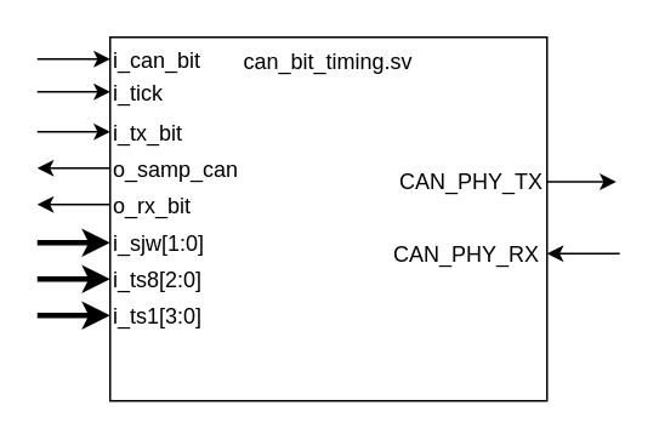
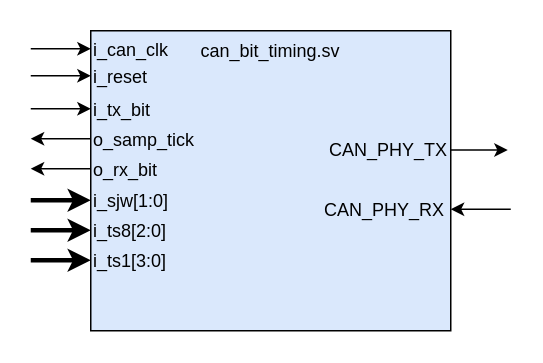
  <mxCell id="0" />
  <mxCell id="1" parent="0" />
  <mxCell id="2" value="" style="endArrow=classic;html=1;" parent="1" edge="1"><mxGeometry width="50" height="50" relative="1" as="geometry"><mxPoint x="298" y="99.5" as="sourcePoint" /><mxPoint x="338" y="99.5" as="targetPoint" /></mxGeometry></mxCell>
  <mxCell id="3" value="" style="endArrow=classic;html=1;" parent="1" edge="1"><mxGeometry width="50" height="50" relative="1" as="geometry"><mxPoint x="60" y="92" as="sourcePoint" /><mxPoint x="20" y="92" as="targetPoint" /><Array as="points"><mxPoint x="40" y="92" /></Array></mxGeometry></mxCell>
  <mxCell id="4" value="" style="endArrow=classic;html=1;" parent="1" edge="1"><mxGeometry width="50" height="50" relative="1" as="geometry"><mxPoint x="20" y="32" as="sourcePoint" /><mxPoint x="60" y="32" as="targetPoint" /><Array as="points"><mxPoint x="50" y="32" /></Array></mxGeometry></mxCell>
  <mxCell id="5" value="" style="endArrow=classic;html=1;" parent="1" edge="1"><mxGeometry width="50" height="50" relative="1" as="geometry"><mxPoint x="20" y="50" as="sourcePoint" /><mxPoint x="60" y="50" as="targetPoint" /><Array as="points"><mxPoint x="50" y="50" /></Array></mxGeometry></mxCell>
  <mxCell id="6" value="" style="endArrow=classic;html=1;strokeWidth=3;" parent="1" edge="1"><mxGeometry width="50" height="50" relative="1" as="geometry"><mxPoint x="20" y="133" as="sourcePoint" /><mxPoint x="60" y="133" as="targetPoint" /><Array as="points"><mxPoint x="50" y="133" /></Array></mxGeometry></mxCell>
  <mxCell id="7" value="" style="endArrow=classic;html=1;strokeWidth=3;" parent="1" edge="1"><mxGeometry width="50" height="50" relative="1" as="geometry"><mxPoint x="20" y="153" as="sourcePoint" /><mxPoint x="60" y="153" as="targetPoint" /><Array as="points"><mxPoint x="50" y="153" /></Array></mxGeometry></mxCell>
  <mxCell id="8" value="" style="endArrow=classic;html=1;strokeWidth=3;" parent="1" edge="1"><mxGeometry width="50" height="50" relative="1" as="geometry"><mxPoint x="20" y="173" as="sourcePoint" /><mxPoint x="60" y="173" as="targetPoint" /><Array as="points"><mxPoint x="50" y="173" /></Array></mxGeometry></mxCell>
  <mxCell id="9" value="" style="endArrow=classic;html=1;" parent="1" edge="1"><mxGeometry width="50" height="50" relative="1" as="geometry"><mxPoint x="20" y="72" as="sourcePoint" /><mxPoint x="60" y="72" as="targetPoint" /><Array as="points"><mxPoint x="50" y="72" /></Array></mxGeometry></mxCell>
  <mxCell id="10" value="" style="endArrow=classic;html=1;" parent="1" edge="1"><mxGeometry width="50" height="50" relative="1" as="geometry"><mxPoint x="60" y="112" as="sourcePoint" /><mxPoint x="20" y="112" as="targetPoint" /><Array as="points"><mxPoint x="40" y="112" /></Array></mxGeometry></mxCell>
  <mxCell id="11" value="" style="endArrow=classic;html=1;" parent="1" edge="1"><mxGeometry width="50" height="50" relative="1" as="geometry"><mxPoint x="340" y="139" as="sourcePoint" /><mxPoint x="300" y="139" as="targetPoint" /></mxGeometry></mxCell>
- <mxCell id="12" value="&lt;div&gt;can_bit_timing.sv&lt;br&gt;&lt;/div&gt;&lt;div&gt;&lt;br&gt;&lt;/div&gt;&lt;div&gt;&lt;br&gt;&lt;/div&gt;&lt;div&gt;&lt;br&gt;&lt;/div&gt;&lt;div&gt;&lt;br&gt;&lt;/div&gt;&lt;div&gt;&lt;br&gt;&lt;/div&gt;&lt;div&gt;&lt;br&gt;&lt;/div&gt;&lt;div&gt;&lt;br&gt;&lt;/div&gt;&lt;div&gt;&lt;br&gt;&lt;/div&gt;&lt;div&gt;&lt;br&gt;&lt;/div&gt;&lt;div&gt;&lt;br&gt;&lt;/div&gt;&lt;div&gt;&lt;br&gt;&lt;/div&gt;&lt;div&gt;&lt;br&gt;&lt;/div&gt;" style="rounded=0;whiteSpace=wrap;html=1;" vertex="1" parent="1"><mxGeometry x="60" y="20" width="240" height="200" as="geometry" /></mxCell>
- <mxCell id="13" value="i_can_bit" style="text;html=1;strokeColor=none;fillColor=none;align=left;verticalAlign=middle;whiteSpace=wrap;rounded=0;" vertex="1" parent="1"><mxGeometry x="60" y="22.5" width="40" height="20" as="geometry" /></mxCell>
- <mxCell id="14" value="i_tick" style="text;html=1;strokeColor=none;fillColor=none;align=left;verticalAlign=middle;whiteSpace=wrap;rounded=0;" vertex="1" parent="1"><mxGeometry x="60" y="40.5" width="40" height="20" as="geometry" /></mxCell>
+ <mxCell id="12" value="&lt;div&gt;can_bit_timing.sv&lt;br&gt;&lt;/div&gt;&lt;div&gt;&lt;br&gt;&lt;/div&gt;&lt;div&gt;&lt;br&gt;&lt;/div&gt;&lt;div&gt;&lt;br&gt;&lt;/div&gt;&lt;div&gt;&lt;br&gt;&lt;/div&gt;&lt;div&gt;&lt;br&gt;&lt;/div&gt;&lt;div&gt;&lt;br&gt;&lt;/div&gt;&lt;div&gt;&lt;br&gt;&lt;/div&gt;&lt;div&gt;&lt;br&gt;&lt;/div&gt;&lt;div&gt;&lt;br&gt;&lt;/div&gt;&lt;div&gt;&lt;br&gt;&lt;/div&gt;&lt;div&gt;&lt;br&gt;&lt;/div&gt;&lt;div&gt;&lt;br&gt;&lt;/div&gt;" style="rounded=0;whiteSpace=wrap;html=1;fillColor=#dae8fc;" vertex="1" parent="1"><mxGeometry x="60" y="20" width="240" height="200" as="geometry" /></mxCell>
+ <mxCell id="13" value="i_can_clk" style="text;html=1;strokeColor=none;fillColor=none;align=left;verticalAlign=middle;whiteSpace=wrap;rounded=0;" vertex="1" parent="1"><mxGeometry x="60" y="22.5" width="40" height="20" as="geometry" /></mxCell>
+ <mxCell id="14" value="i_reset" style="text;html=1;strokeColor=none;fillColor=none;align=left;verticalAlign=middle;whiteSpace=wrap;rounded=0;" vertex="1" parent="1"><mxGeometry x="60" y="40.5" width="40" height="20" as="geometry" /></mxCell>
  <mxCell id="15" value="i_sjw[1:0]" style="text;html=1;strokeColor=none;fillColor=none;align=left;verticalAlign=middle;whiteSpace=wrap;rounded=0;" vertex="1" parent="1"><mxGeometry x="60" y="123.5" width="40" height="20" as="geometry" /></mxCell>
  <mxCell id="16" value="i_ts8[2:0]" style="text;html=1;strokeColor=none;fillColor=none;align=left;verticalAlign=middle;whiteSpace=wrap;rounded=0;" vertex="1" parent="1"><mxGeometry x="60" y="143.5" width="40" height="20" as="geometry" /></mxCell>
  <mxCell id="17" value="i_ts1[3:0]" style="text;html=1;strokeColor=none;fillColor=none;align=left;verticalAlign=middle;whiteSpace=wrap;rounded=0;" vertex="1" parent="1"><mxGeometry x="60" y="163.5" width="40" height="20" as="geometry" /></mxCell>
  <mxCell id="18" value="i_tx_bit" style="text;html=1;strokeColor=none;fillColor=none;align=left;verticalAlign=middle;whiteSpace=wrap;rounded=0;" vertex="1" parent="1"><mxGeometry x="60" y="62.5" width="40" height="20" as="geometry" /></mxCell>
  <mxCell id="19" value="o_rx_bit" style="text;html=1;strokeColor=none;fillColor=none;align=left;verticalAlign=middle;whiteSpace=wrap;rounded=0;" vertex="1" parent="1"><mxGeometry x="60" y="102.5" width="40" height="20" as="geometry" /></mxCell>
- <mxCell id="20" value="o_samp_can" style="text;html=1;strokeColor=none;fillColor=none;align=left;verticalAlign=middle;whiteSpace=wrap;rounded=0;" vertex="1" parent="1"><mxGeometry x="60" y="82.5" width="40" height="20" as="geometry" /></mxCell>
+ <mxCell id="20" value="o_samp_tick" style="text;html=1;strokeColor=none;fillColor=none;align=left;verticalAlign=middle;whiteSpace=wrap;rounded=0;" vertex="1" parent="1"><mxGeometry x="60" y="82.5" width="40" height="20" as="geometry" /></mxCell>
  <mxCell id="21" value="CAN_PHY_TX" style="text;html=1;strokeColor=none;fillColor=none;align=right;verticalAlign=middle;whiteSpace=wrap;rounded=0;" vertex="1" parent="1"><mxGeometry x="260" y="90" width="40" height="20" as="geometry" /></mxCell>
  <mxCell id="22" value="CAN_PHY_RX" style="text;html=1;strokeColor=none;fillColor=none;align=right;verticalAlign=middle;whiteSpace=wrap;rounded=0;" vertex="1" parent="1"><mxGeometry x="258" y="130" width="40" height="20" as="geometry" /></mxCell>
